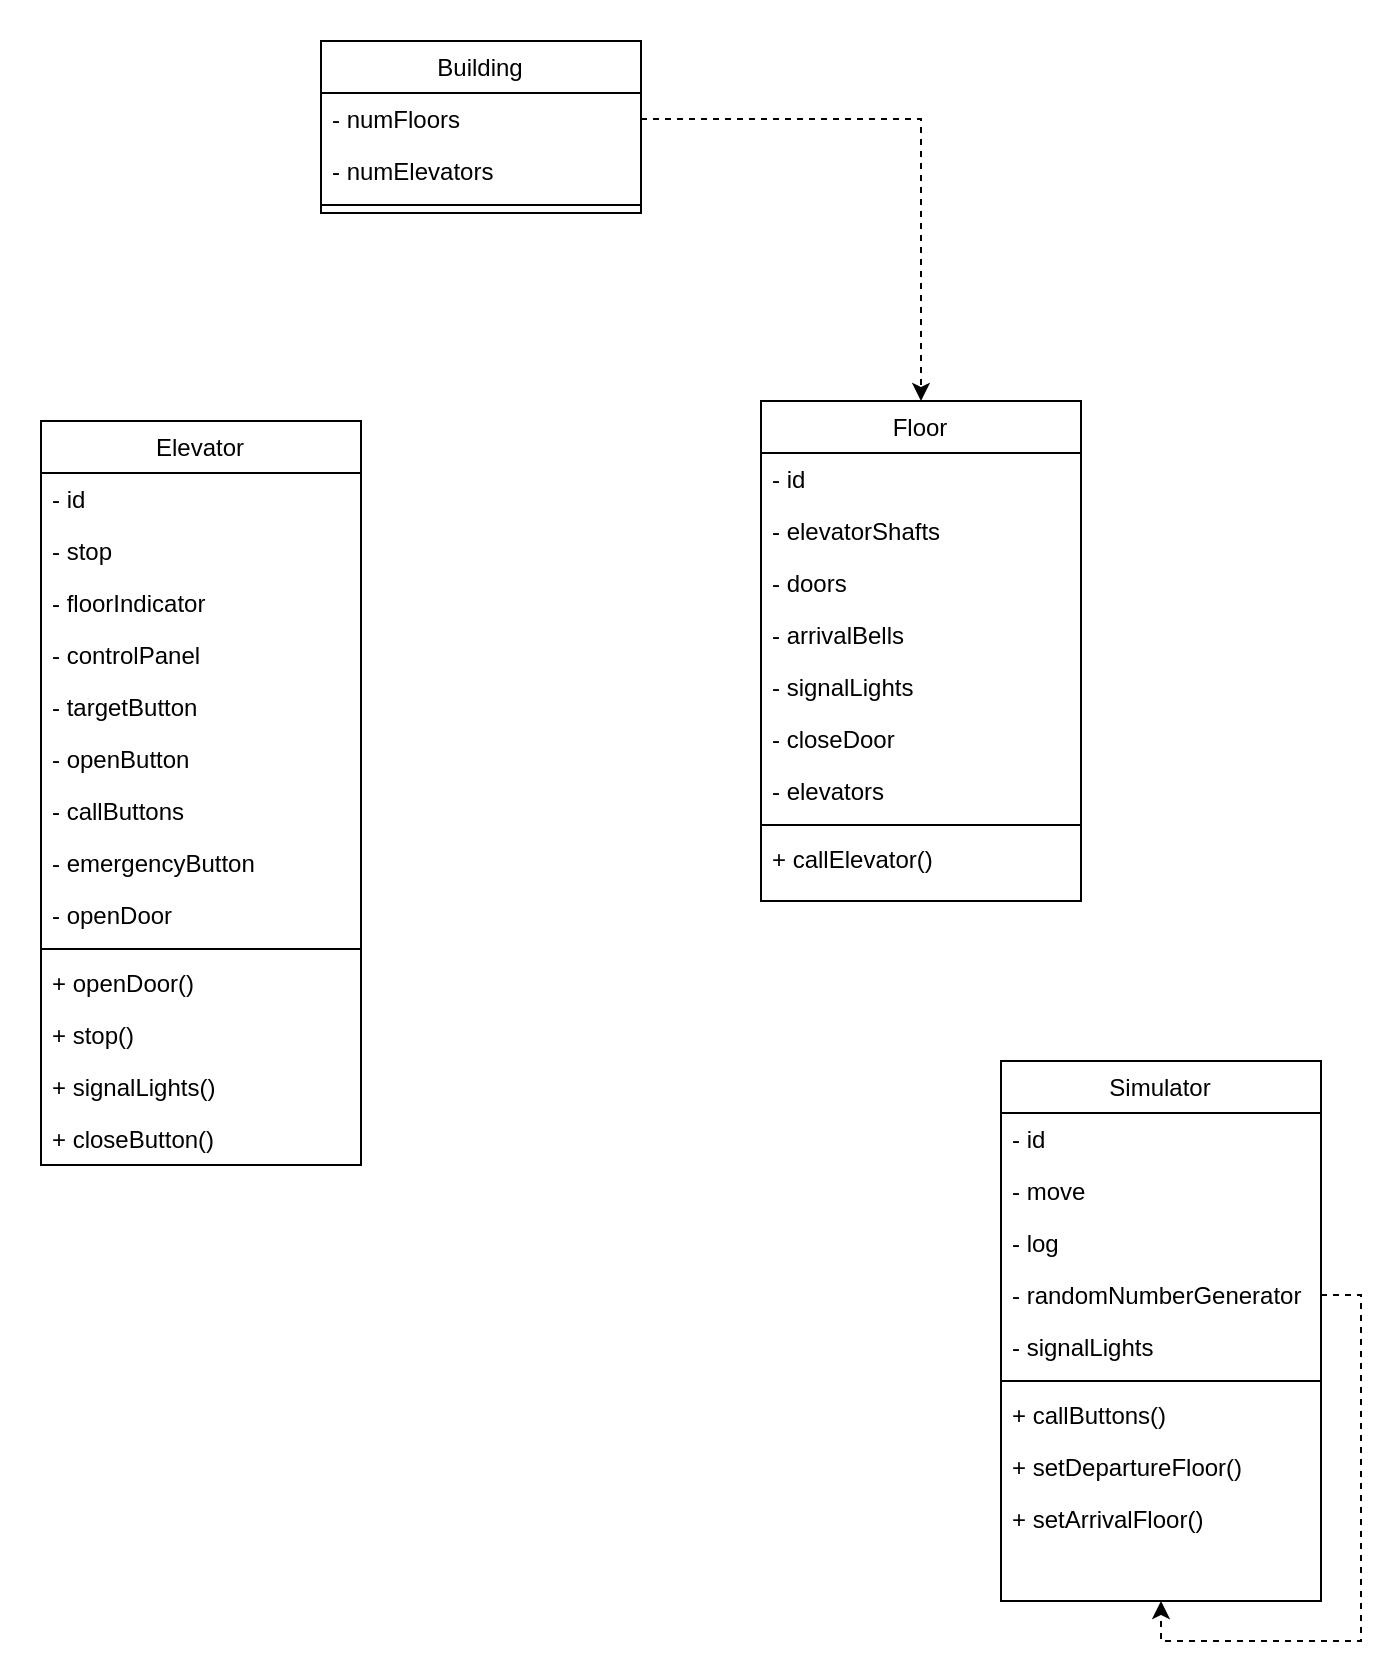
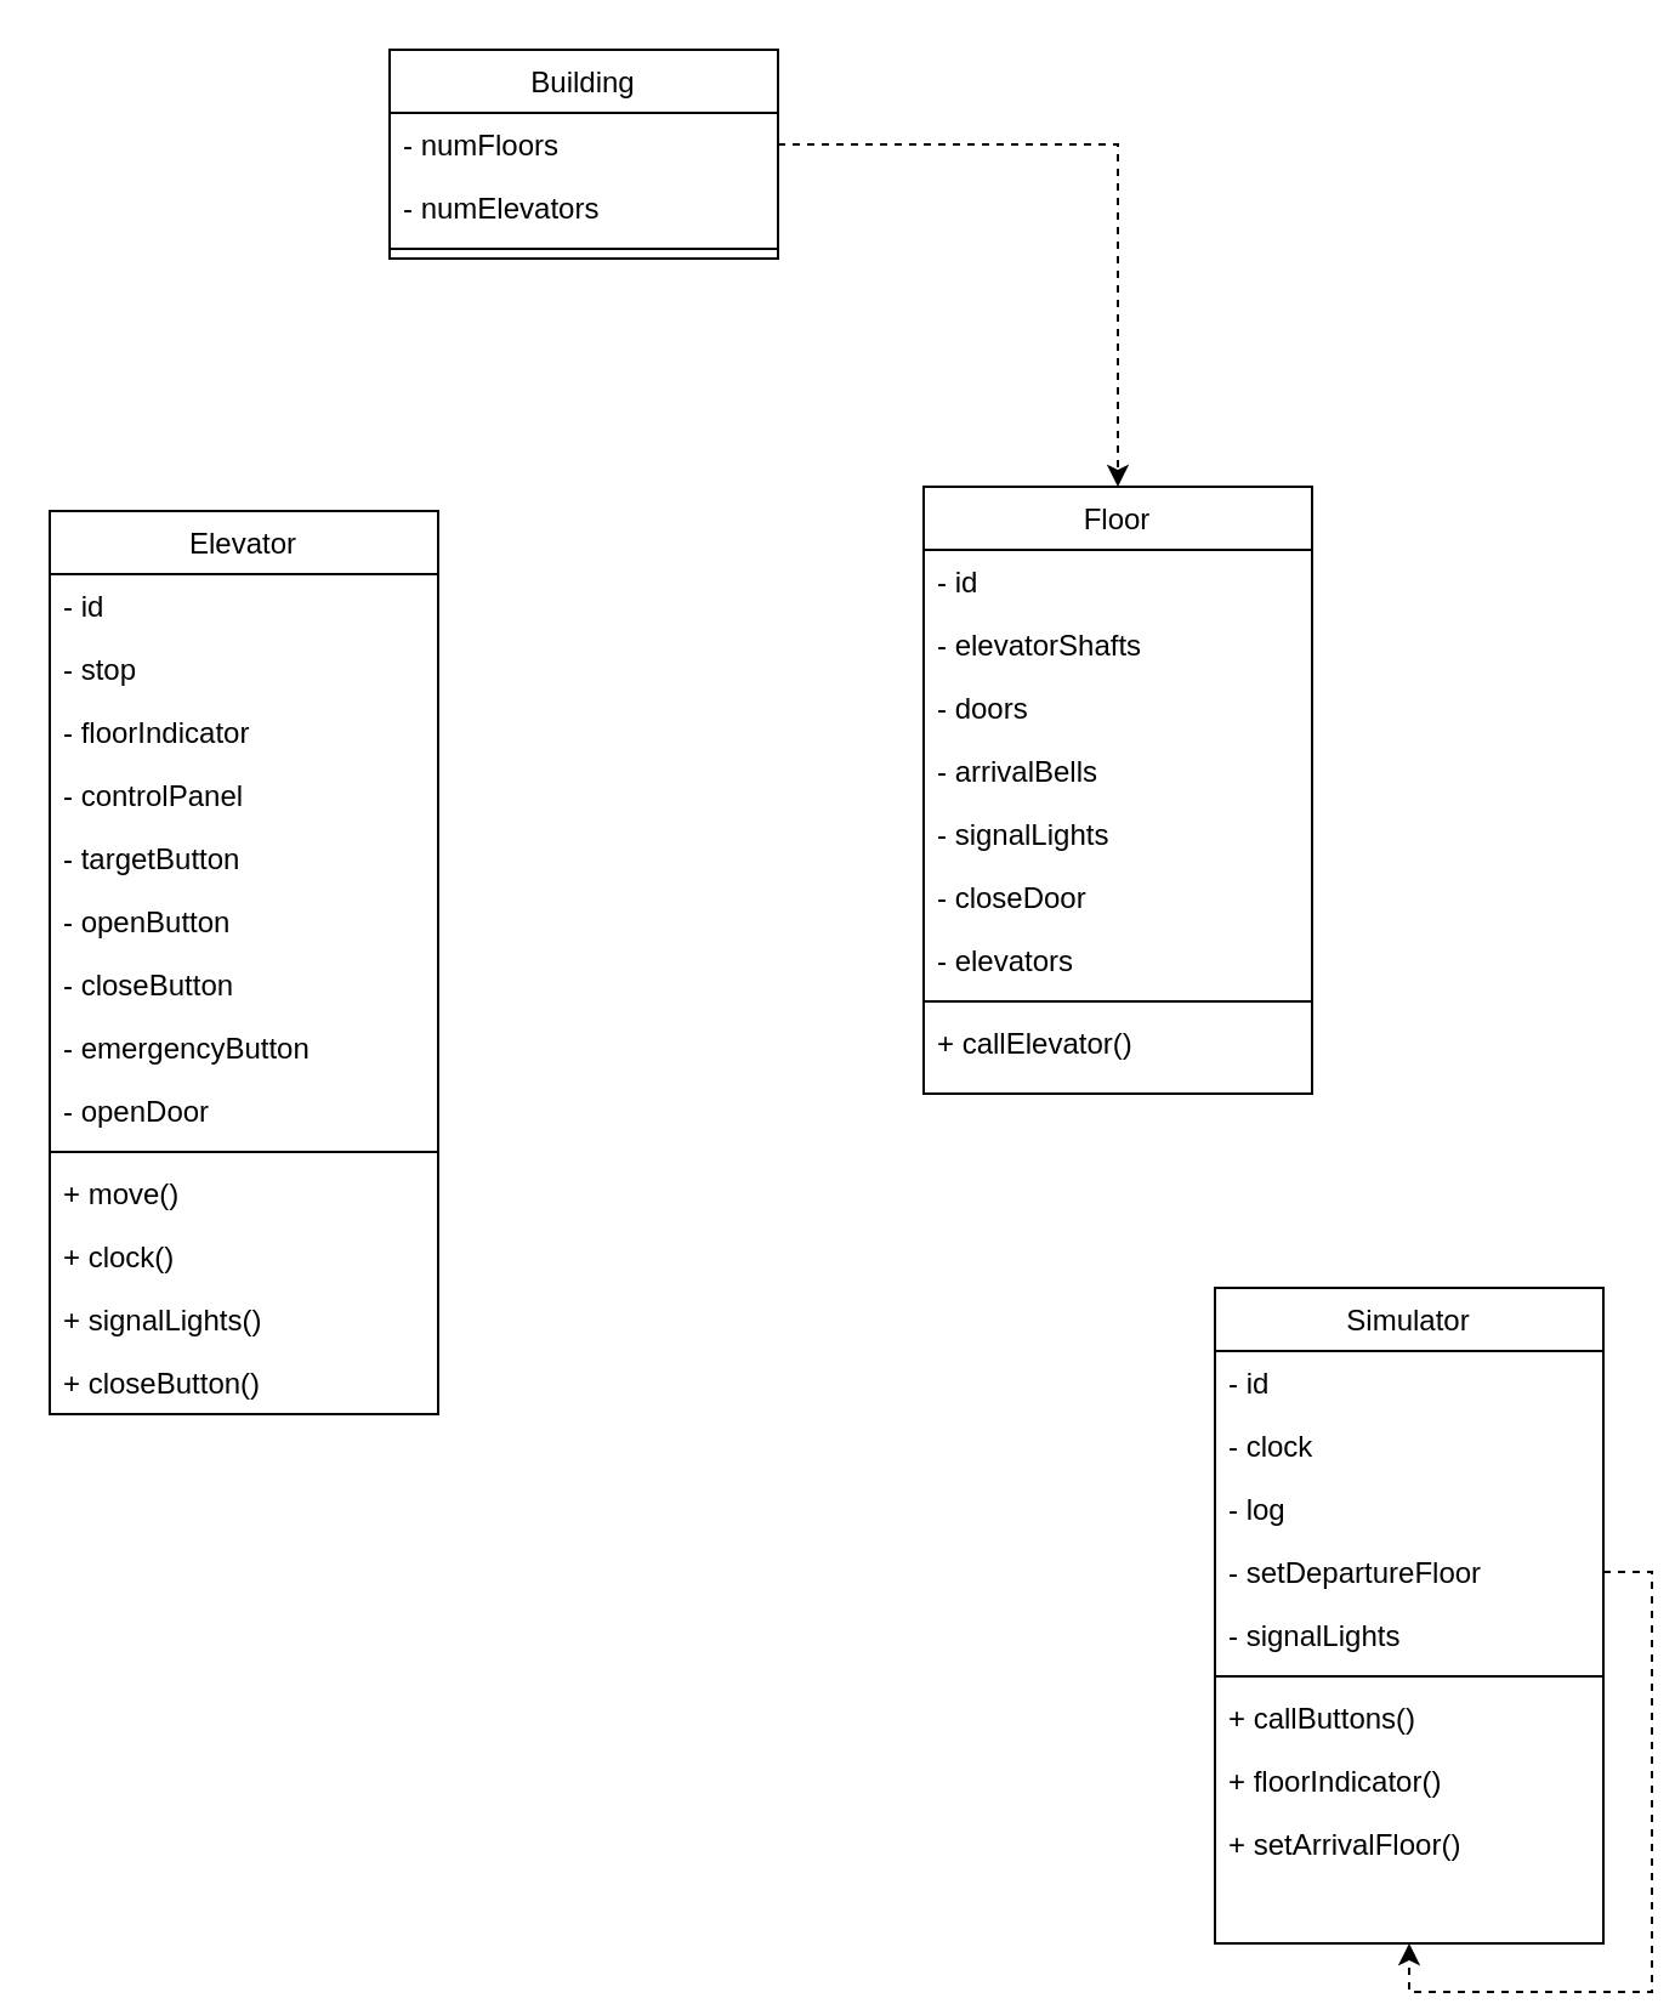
  <mxCell id="0" />
  <mxCell id="1" parent="0" />
  <mxCell id="2" value="Building" style="swimlane;fontStyle=0;align=center;verticalAlign=top;childLayout=stackLayout;horizontal=1;startSize=26;horizontalStack=0;resizeParent=1;resizeLast=0;collapsible=1;marginBottom=0;rounded=0;shadow=0;strokeWidth=1;" vertex="1" parent="1"><mxGeometry x="160" y="20" width="160" height="86" as="geometry"><mxRectangle x="130" y="380" width="160" height="26" as="alternateBounds" /></mxGeometry></mxCell>
  <mxCell id="3" value="- numFloors" style="text;align=left;verticalAlign=top;spacingLeft=4;spacingRight=4;overflow=hidden;rotatable=0;points=[[0,0.5],[1,0.5]];portConstraint=eastwest;" vertex="1" parent="2"><mxGeometry y="26" width="160" height="26" as="geometry" /></mxCell>
  <mxCell id="4" value="- numElevators" style="text;align=left;verticalAlign=top;spacingLeft=4;spacingRight=4;overflow=hidden;rotatable=0;points=[[0,0.5],[1,0.5]];portConstraint=eastwest;" vertex="1" parent="2"><mxGeometry y="52" width="160" height="26" as="geometry" /></mxCell>
  <mxCell id="5" value="" style="line;html=1;strokeWidth=1;align=left;verticalAlign=middle;spacingTop=-1;spacingLeft=3;spacingRight=3;rotatable=0;labelPosition=right;points=[];portConstraint=eastwest;" vertex="1" parent="2"><mxGeometry y="78" width="160" height="8" as="geometry" /></mxCell>
  <mxCell id="6" value="Elevator" style="swimlane;fontStyle=0;align=center;verticalAlign=top;childLayout=stackLayout;horizontal=1;startSize=26;horizontalStack=0;resizeParent=1;resizeLast=0;collapsible=1;marginBottom=0;rounded=0;shadow=0;strokeWidth=1;" vertex="1" parent="1"><mxGeometry x="20" y="210" width="160" height="372" as="geometry"><mxRectangle x="130" y="380" width="160" height="26" as="alternateBounds" /></mxGeometry></mxCell>
  <mxCell id="7" value="- id" style="text;align=left;verticalAlign=top;spacingLeft=4;spacingRight=4;overflow=hidden;rotatable=0;points=[[0,0.5],[1,0.5]];portConstraint=eastwest;" vertex="1" parent="6"><mxGeometry y="26" width="160" height="26" as="geometry" /></mxCell>
  <mxCell id="8" value="- stop" style="text;align=left;verticalAlign=top;spacingLeft=4;spacingRight=4;overflow=hidden;rotatable=0;points=[[0,0.5],[1,0.5]];portConstraint=eastwest;" vertex="1" parent="6"><mxGeometry y="52" width="160" height="26" as="geometry" /></mxCell>
  <mxCell id="9" value="- floorIndicator" style="text;align=left;verticalAlign=top;spacingLeft=4;spacingRight=4;overflow=hidden;rotatable=0;points=[[0,0.5],[1,0.5]];portConstraint=eastwest;" vertex="1" parent="6"><mxGeometry y="78" width="160" height="26" as="geometry" /></mxCell>
  <mxCell id="10" value="- controlPanel" style="text;align=left;verticalAlign=top;spacingLeft=4;spacingRight=4;overflow=hidden;rotatable=0;points=[[0,0.5],[1,0.5]];portConstraint=eastwest;" vertex="1" parent="6"><mxGeometry y="104" width="160" height="26" as="geometry" /></mxCell>
  <mxCell id="11" value="- targetButton" style="text;align=left;verticalAlign=top;spacingLeft=4;spacingRight=4;overflow=hidden;rotatable=0;points=[[0,0.5],[1,0.5]];portConstraint=eastwest;" vertex="1" parent="6"><mxGeometry y="130" width="160" height="26" as="geometry" /></mxCell>
  <mxCell id="12" value="- openButton" style="text;align=left;verticalAlign=top;spacingLeft=4;spacingRight=4;overflow=hidden;rotatable=0;points=[[0,0.5],[1,0.5]];portConstraint=eastwest;" vertex="1" parent="6"><mxGeometry y="156" width="160" height="26" as="geometry" /></mxCell>
- <mxCell id="13" value="- callButtons" style="text;align=left;verticalAlign=top;spacingLeft=4;spacingRight=4;overflow=hidden;rotatable=0;points=[[0,0.5],[1,0.5]];portConstraint=eastwest;" vertex="1" parent="6"><mxGeometry y="182" width="160" height="26" as="geometry" /></mxCell>
+ <mxCell id="13" value="- closeButton" style="text;align=left;verticalAlign=top;spacingLeft=4;spacingRight=4;overflow=hidden;rotatable=0;points=[[0,0.5],[1,0.5]];portConstraint=eastwest;" vertex="1" parent="6"><mxGeometry y="182" width="160" height="26" as="geometry" /></mxCell>
  <mxCell id="14" value="- emergencyButton" style="text;align=left;verticalAlign=top;spacingLeft=4;spacingRight=4;overflow=hidden;rotatable=0;points=[[0,0.5],[1,0.5]];portConstraint=eastwest;" vertex="1" parent="6"><mxGeometry y="208" width="160" height="26" as="geometry" /></mxCell>
  <mxCell id="15" value="- openDoor" style="text;align=left;verticalAlign=top;spacingLeft=4;spacingRight=4;overflow=hidden;rotatable=0;points=[[0,0.5],[1,0.5]];portConstraint=eastwest;" vertex="1" parent="6"><mxGeometry y="234" width="160" height="26" as="geometry" /></mxCell>
  <mxCell id="16" value="" style="line;html=1;strokeWidth=1;align=left;verticalAlign=middle;spacingTop=-1;spacingLeft=3;spacingRight=3;rotatable=0;labelPosition=right;points=[];portConstraint=eastwest;" vertex="1" parent="6"><mxGeometry y="260" width="160" height="8" as="geometry" /></mxCell>
- <mxCell id="17" value="+ openDoor()" style="text;align=left;verticalAlign=top;spacingLeft=4;spacingRight=4;overflow=hidden;rotatable=0;points=[[0,0.5],[1,0.5]];portConstraint=eastwest;" vertex="1" parent="6"><mxGeometry y="268" width="160" height="26" as="geometry" /></mxCell>
- <mxCell id="18" value="+ stop()" style="text;align=left;verticalAlign=top;spacingLeft=4;spacingRight=4;overflow=hidden;rotatable=0;points=[[0,0.5],[1,0.5]];portConstraint=eastwest;" vertex="1" parent="6"><mxGeometry y="294" width="160" height="26" as="geometry" /></mxCell>
+ <mxCell id="17" value="+ move()" style="text;align=left;verticalAlign=top;spacingLeft=4;spacingRight=4;overflow=hidden;rotatable=0;points=[[0,0.5],[1,0.5]];portConstraint=eastwest;" vertex="1" parent="6"><mxGeometry y="268" width="160" height="26" as="geometry" /></mxCell>
+ <mxCell id="18" value="+ clock()" style="text;align=left;verticalAlign=top;spacingLeft=4;spacingRight=4;overflow=hidden;rotatable=0;points=[[0,0.5],[1,0.5]];portConstraint=eastwest;" vertex="1" parent="6"><mxGeometry y="294" width="160" height="26" as="geometry" /></mxCell>
  <mxCell id="19" value="+ signalLights()" style="text;align=left;verticalAlign=top;spacingLeft=4;spacingRight=4;overflow=hidden;rotatable=0;points=[[0,0.5],[1,0.5]];portConstraint=eastwest;" vertex="1" parent="6"><mxGeometry y="320" width="160" height="26" as="geometry" /></mxCell>
  <mxCell id="20" value="+ closeButton()" style="text;align=left;verticalAlign=top;spacingLeft=4;spacingRight=4;overflow=hidden;rotatable=0;points=[[0,0.5],[1,0.5]];portConstraint=eastwest;" vertex="1" parent="6"><mxGeometry y="346" width="160" height="26" as="geometry" /></mxCell>
  <mxCell id="21" value="Floor" style="swimlane;fontStyle=0;align=center;verticalAlign=top;childLayout=stackLayout;horizontal=1;startSize=26;horizontalStack=0;resizeParent=1;resizeLast=0;collapsible=1;marginBottom=0;rounded=0;shadow=0;strokeWidth=1;" vertex="1" parent="1"><mxGeometry x="380" y="200" width="160" height="250" as="geometry"><mxRectangle x="130" y="380" width="160" height="26" as="alternateBounds" /></mxGeometry></mxCell>
  <mxCell id="22" value="- id" style="text;align=left;verticalAlign=top;spacingLeft=4;spacingRight=4;overflow=hidden;rotatable=0;points=[[0,0.5],[1,0.5]];portConstraint=eastwest;" vertex="1" parent="21"><mxGeometry y="26" width="160" height="26" as="geometry" /></mxCell>
  <mxCell id="23" value="- elevatorShafts" style="text;align=left;verticalAlign=top;spacingLeft=4;spacingRight=4;overflow=hidden;rotatable=0;points=[[0,0.5],[1,0.5]];portConstraint=eastwest;" vertex="1" parent="21"><mxGeometry y="52" width="160" height="26" as="geometry" /></mxCell>
  <mxCell id="24" value="- doors" style="text;align=left;verticalAlign=top;spacingLeft=4;spacingRight=4;overflow=hidden;rotatable=0;points=[[0,0.5],[1,0.5]];portConstraint=eastwest;" vertex="1" parent="21"><mxGeometry y="78" width="160" height="26" as="geometry" /></mxCell>
  <mxCell id="25" value="- arrivalBells" style="text;align=left;verticalAlign=top;spacingLeft=4;spacingRight=4;overflow=hidden;rotatable=0;points=[[0,0.5],[1,0.5]];portConstraint=eastwest;" vertex="1" parent="21"><mxGeometry y="104" width="160" height="26" as="geometry" /></mxCell>
  <mxCell id="26" value="- signalLights" style="text;align=left;verticalAlign=top;spacingLeft=4;spacingRight=4;overflow=hidden;rotatable=0;points=[[0,0.5],[1,0.5]];portConstraint=eastwest;" vertex="1" parent="21"><mxGeometry y="130" width="160" height="26" as="geometry" /></mxCell>
  <mxCell id="27" value="- closeDoor" style="text;align=left;verticalAlign=top;spacingLeft=4;spacingRight=4;overflow=hidden;rotatable=0;points=[[0,0.5],[1,0.5]];portConstraint=eastwest;" vertex="1" parent="21"><mxGeometry y="156" width="160" height="26" as="geometry" /></mxCell>
  <mxCell id="28" value="- elevators" style="text;align=left;verticalAlign=top;spacingLeft=4;spacingRight=4;overflow=hidden;rotatable=0;points=[[0,0.5],[1,0.5]];portConstraint=eastwest;" vertex="1" parent="21"><mxGeometry y="182" width="160" height="26" as="geometry" /></mxCell>
  <mxCell id="29" value="" style="line;html=1;strokeWidth=1;align=left;verticalAlign=middle;spacingTop=-1;spacingLeft=3;spacingRight=3;rotatable=0;labelPosition=right;points=[];portConstraint=eastwest;" vertex="1" parent="21"><mxGeometry y="208" width="160" height="8" as="geometry" /></mxCell>
  <mxCell id="30" value="+ callElevator()" style="text;align=left;verticalAlign=top;spacingLeft=4;spacingRight=4;overflow=hidden;rotatable=0;points=[[0,0.5],[1,0.5]];portConstraint=eastwest;" vertex="1" parent="21"><mxGeometry y="216" width="160" height="26" as="geometry" /></mxCell>
  <mxCell id="31" style="edgeStyle=orthogonalEdgeStyle;rounded=0;orthogonalLoop=1;jettySize=auto;html=1;entryX=0.5;entryY=0;entryDx=0;entryDy=0;dashed=1;" edge="1" parent="1" source="3" target="21"><mxGeometry relative="1" as="geometry" /></mxCell>
  <mxCell id="32" value="Simulator" style="swimlane;fontStyle=0;align=center;verticalAlign=top;childLayout=stackLayout;horizontal=1;startSize=26;horizontalStack=0;resizeParent=1;resizeLast=0;collapsible=1;marginBottom=0;rounded=0;shadow=0;strokeWidth=1;" vertex="1" parent="1"><mxGeometry x="500" y="530" width="160" height="270" as="geometry"><mxRectangle x="130" y="380" width="160" height="26" as="alternateBounds" /></mxGeometry></mxCell>
  <mxCell id="33" value="- id" style="text;align=left;verticalAlign=top;spacingLeft=4;spacingRight=4;overflow=hidden;rotatable=0;points=[[0,0.5],[1,0.5]];portConstraint=eastwest;" vertex="1" parent="32"><mxGeometry y="26" width="160" height="26" as="geometry" /></mxCell>
- <mxCell id="34" value="- move" style="text;align=left;verticalAlign=top;spacingLeft=4;spacingRight=4;overflow=hidden;rotatable=0;points=[[0,0.5],[1,0.5]];portConstraint=eastwest;" vertex="1" parent="32"><mxGeometry y="52" width="160" height="26" as="geometry" /></mxCell>
+ <mxCell id="34" value="- clock" style="text;align=left;verticalAlign=top;spacingLeft=4;spacingRight=4;overflow=hidden;rotatable=0;points=[[0,0.5],[1,0.5]];portConstraint=eastwest;" vertex="1" parent="32"><mxGeometry y="52" width="160" height="26" as="geometry" /></mxCell>
  <mxCell id="35" value="- log" style="text;align=left;verticalAlign=top;spacingLeft=4;spacingRight=4;overflow=hidden;rotatable=0;points=[[0,0.5],[1,0.5]];portConstraint=eastwest;" vertex="1" parent="32"><mxGeometry y="78" width="160" height="26" as="geometry" /></mxCell>
  <mxCell id="36" style="edgeStyle=orthogonalEdgeStyle;rounded=0;orthogonalLoop=1;jettySize=auto;html=1;entryX=0.5;entryY=1;entryDx=0;entryDy=0;dashed=1;" edge="1" parent="32" source="37" target="32"><mxGeometry relative="1" as="geometry"><Array as="points"><mxPoint x="180" y="117" /><mxPoint x="180" y="290" /><mxPoint x="80" y="290" /></Array></mxGeometry></mxCell>
- <mxCell id="37" value="- randomNumberGenerator" style="text;align=left;verticalAlign=top;spacingLeft=4;spacingRight=4;overflow=hidden;rotatable=0;points=[[0,0.5],[1,0.5]];portConstraint=eastwest;" vertex="1" parent="32"><mxGeometry y="104" width="160" height="26" as="geometry" /></mxCell>
+ <mxCell id="37" value="- setDepartureFloor" style="text;align=left;verticalAlign=top;spacingLeft=4;spacingRight=4;overflow=hidden;rotatable=0;points=[[0,0.5],[1,0.5]];portConstraint=eastwest;" vertex="1" parent="32"><mxGeometry y="104" width="160" height="26" as="geometry" /></mxCell>
  <mxCell id="38" value="- signalLights" style="text;align=left;verticalAlign=top;spacingLeft=4;spacingRight=4;overflow=hidden;rotatable=0;points=[[0,0.5],[1,0.5]];portConstraint=eastwest;" vertex="1" parent="32"><mxGeometry y="130" width="160" height="26" as="geometry" /></mxCell>
  <mxCell id="39" value="" style="line;html=1;strokeWidth=1;align=left;verticalAlign=middle;spacingTop=-1;spacingLeft=3;spacingRight=3;rotatable=0;labelPosition=right;points=[];portConstraint=eastwest;" vertex="1" parent="32"><mxGeometry y="156" width="160" height="8" as="geometry" /></mxCell>
  <mxCell id="40" value="+ callButtons()" style="text;align=left;verticalAlign=top;spacingLeft=4;spacingRight=4;overflow=hidden;rotatable=0;points=[[0,0.5],[1,0.5]];portConstraint=eastwest;" vertex="1" parent="32"><mxGeometry y="164" width="160" height="26" as="geometry" /></mxCell>
- <mxCell id="41" value="+ setDepartureFloor()" style="text;align=left;verticalAlign=top;spacingLeft=4;spacingRight=4;overflow=hidden;rotatable=0;points=[[0,0.5],[1,0.5]];portConstraint=eastwest;" vertex="1" parent="32"><mxGeometry y="190" width="160" height="26" as="geometry" /></mxCell>
+ <mxCell id="41" value="+ floorIndicator()" style="text;align=left;verticalAlign=top;spacingLeft=4;spacingRight=4;overflow=hidden;rotatable=0;points=[[0,0.5],[1,0.5]];portConstraint=eastwest;" vertex="1" parent="32"><mxGeometry y="190" width="160" height="26" as="geometry" /></mxCell>
  <mxCell id="42" value="+ setArrivalFloor()" style="text;align=left;verticalAlign=top;spacingLeft=4;spacingRight=4;overflow=hidden;rotatable=0;points=[[0,0.5],[1,0.5]];portConstraint=eastwest;" vertex="1" parent="32"><mxGeometry y="216" width="160" height="26" as="geometry" /></mxCell>
